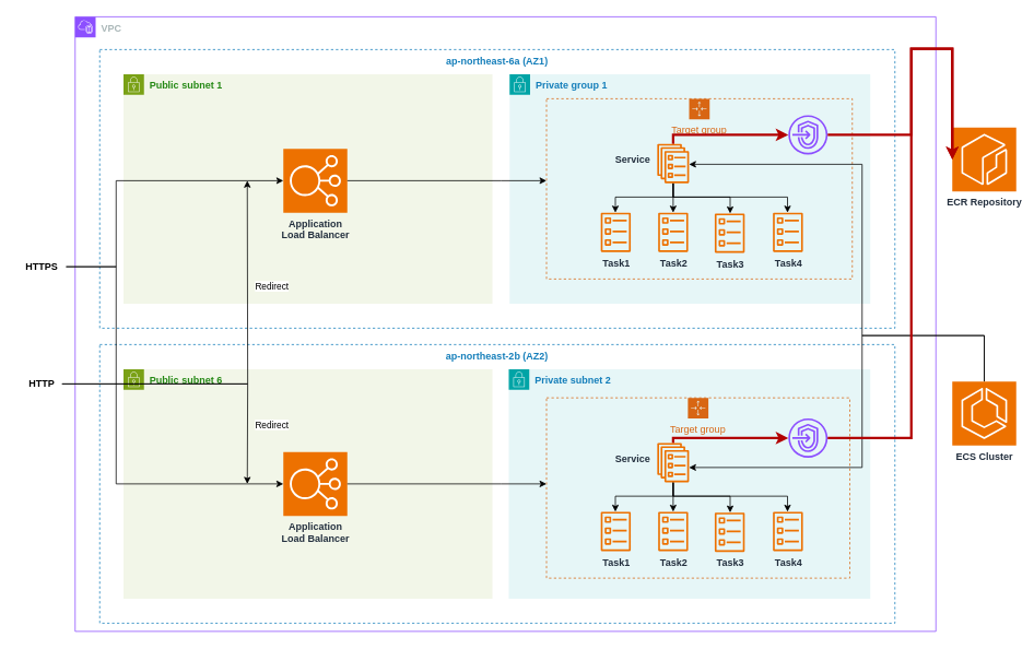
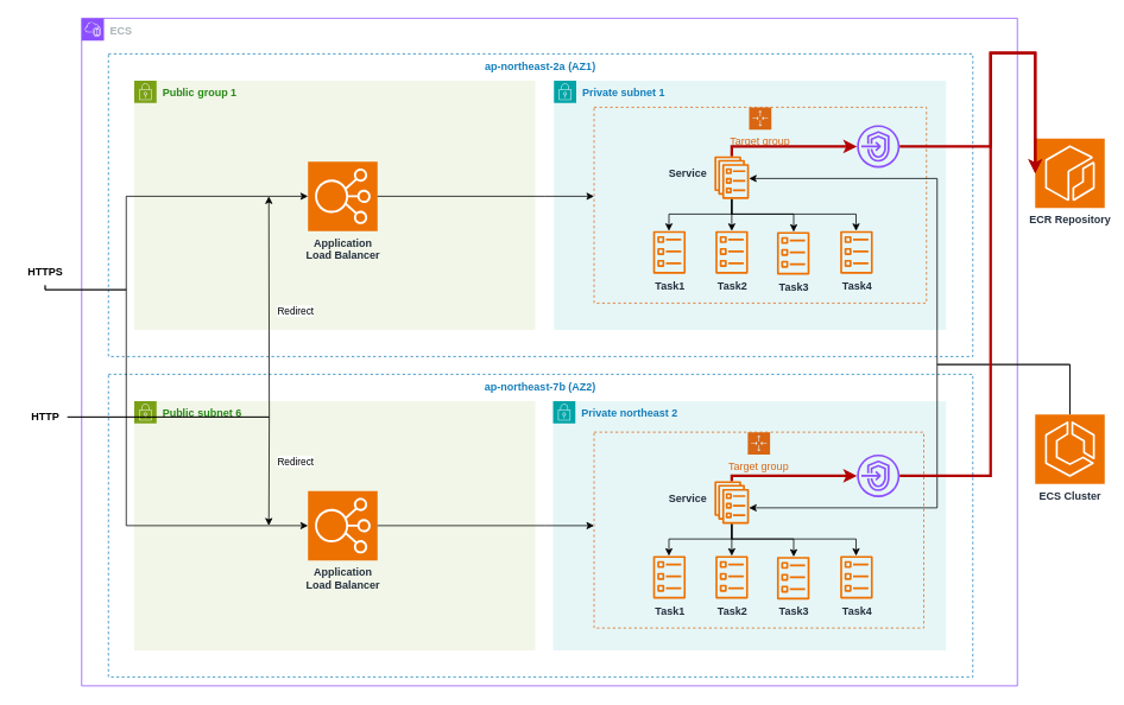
  <mxCell id="0" />
  <mxCell id="1" parent="0" />
- <mxCell id="2" value="VPC" style="points=[[0,0],[0.25,0],[0.5,0],[0.75,0],[1,0],[1,0.25],[1,0.5],[1,0.75],[1,1],[0.75,1],[0.5,1],[0.25,1],[0,1],[0,0.75],[0,0.5],[0,0.25]];outlineConnect=0;gradientColor=none;html=1;whiteSpace=wrap;fontSize=12;fontStyle=1;container=1;pointerEvents=0;collapsible=0;recursiveResize=0;shape=mxgraph.aws4.group;grIcon=mxgraph.aws4.group_vpc2;strokeColor=#8C4FFF;fillColor=none;verticalAlign=top;align=left;spacingLeft=30;fontColor=#AAB7B8;dashed=0;labelBackgroundColor=none;spacingTop=0;textShadow=0;" vertex="1" parent="1"><mxGeometry x="91" y="20" width="1050" height="750" as="geometry" /></mxCell>
- <mxCell id="3" value="ap-northeast-6a (AZ1)" style="fillColor=none;strokeColor=#147EBA;dashed=1;verticalAlign=top;fontStyle=1;fontColor=#147EBA;whiteSpace=wrap;html=1;labelBackgroundColor=none;spacingTop=0;textShadow=0;" vertex="1" parent="2"><mxGeometry x="30" y="40" width="970" height="340" as="geometry" /></mxCell>
- <mxCell id="4" value="Private group 1" style="points=[[0,0],[0.25,0],[0.5,0],[0.75,0],[1,0],[1,0.25],[1,0.5],[1,0.75],[1,1],[0.75,1],[0.5,1],[0.25,1],[0,1],[0,0.75],[0,0.5],[0,0.25]];outlineConnect=0;gradientColor=none;html=1;whiteSpace=wrap;fontSize=12;fontStyle=1;container=1;pointerEvents=0;collapsible=0;recursiveResize=0;shape=mxgraph.aws4.group;grIcon=mxgraph.aws4.group_security_group;grStroke=0;strokeColor=#00A4A6;fillColor=#E6F6F7;verticalAlign=top;align=left;spacingLeft=30;fontColor=#147EBA;dashed=0;labelBackgroundColor=none;spacingTop=0;textShadow=0;" vertex="1" parent="2"><mxGeometry x="530" y="70" width="440" height="280" as="geometry" /></mxCell>
+ <mxCell id="2" value="ECS" style="points=[[0,0],[0.25,0],[0.5,0],[0.75,0],[1,0],[1,0.25],[1,0.5],[1,0.75],[1,1],[0.75,1],[0.5,1],[0.25,1],[0,1],[0,0.75],[0,0.5],[0,0.25]];outlineConnect=0;gradientColor=none;html=1;whiteSpace=wrap;fontSize=12;fontStyle=1;container=1;pointerEvents=0;collapsible=0;recursiveResize=0;shape=mxgraph.aws4.group;grIcon=mxgraph.aws4.group_vpc2;strokeColor=#8C4FFF;fillColor=none;verticalAlign=top;align=left;spacingLeft=30;fontColor=#AAB7B8;dashed=0;labelBackgroundColor=none;spacingTop=0;textShadow=0;" vertex="1" parent="1"><mxGeometry x="91" y="20" width="1050" height="750" as="geometry" /></mxCell>
+ <mxCell id="3" value="ap-northeast-2a (AZ1)" style="fillColor=none;strokeColor=#147EBA;dashed=1;verticalAlign=top;fontStyle=1;fontColor=#147EBA;whiteSpace=wrap;html=1;labelBackgroundColor=none;spacingTop=0;textShadow=0;" vertex="1" parent="2"><mxGeometry x="30" y="40" width="970" height="340" as="geometry" /></mxCell>
+ <mxCell id="4" value="Private subnet 1" style="points=[[0,0],[0.25,0],[0.5,0],[0.75,0],[1,0],[1,0.25],[1,0.5],[1,0.75],[1,1],[0.75,1],[0.5,1],[0.25,1],[0,1],[0,0.75],[0,0.5],[0,0.25]];outlineConnect=0;gradientColor=none;html=1;whiteSpace=wrap;fontSize=12;fontStyle=1;container=1;pointerEvents=0;collapsible=0;recursiveResize=0;shape=mxgraph.aws4.group;grIcon=mxgraph.aws4.group_security_group;grStroke=0;strokeColor=#00A4A6;fillColor=#E6F6F7;verticalAlign=top;align=left;spacingLeft=30;fontColor=#147EBA;dashed=0;labelBackgroundColor=none;spacingTop=0;textShadow=0;" vertex="1" parent="2"><mxGeometry x="530" y="70" width="440" height="280" as="geometry" /></mxCell>
  <mxCell id="5" value="" style="group" vertex="1" connectable="0" parent="4"><mxGeometry x="45" y="30" width="373" height="220" as="geometry" /></mxCell>
  <mxCell id="6" value="Task1" style="sketch=0;outlineConnect=0;fontColor=#232F3E;gradientColor=none;fillColor=#ED7100;strokeColor=none;dashed=0;verticalLabelPosition=bottom;verticalAlign=top;align=center;html=1;fontSize=12;fontStyle=1;aspect=fixed;pointerEvents=1;shape=mxgraph.aws4.ecs_task;labelBackgroundColor=none;spacingTop=0;textShadow=0;" vertex="1" parent="5"><mxGeometry x="66" y="139" width="37" height="48" as="geometry" /></mxCell>
  <mxCell id="7" value="Task2" style="sketch=0;outlineConnect=0;fontColor=#232F3E;gradientColor=none;fillColor=#ED7100;strokeColor=none;dashed=0;verticalLabelPosition=bottom;verticalAlign=top;align=center;html=1;fontSize=12;fontStyle=1;aspect=fixed;pointerEvents=1;shape=mxgraph.aws4.ecs_task;labelBackgroundColor=none;spacingTop=0;textShadow=0;" vertex="1" parent="5"><mxGeometry x="136" y="139" width="37" height="48" as="geometry" /></mxCell>
  <mxCell id="8" value="Task4" style="sketch=0;outlineConnect=0;fontColor=#232F3E;gradientColor=none;fillColor=#ED7100;strokeColor=none;dashed=0;verticalLabelPosition=bottom;verticalAlign=top;align=center;html=1;fontSize=12;fontStyle=1;aspect=fixed;pointerEvents=1;shape=mxgraph.aws4.ecs_task;labelBackgroundColor=none;spacingTop=0;textShadow=0;" vertex="1" parent="5"><mxGeometry x="276" y="139" width="37" height="48" as="geometry" /></mxCell>
  <mxCell id="9" value="Target group" style="points=[[0,0],[0.25,0],[0.5,0],[0.75,0],[1,0],[1,0.25],[1,0.5],[1,0.75],[1,1],[0.75,1],[0.5,1],[0.25,1],[0,1],[0,0.75],[0,0.5],[0,0.25]];outlineConnect=0;gradientColor=none;html=1;whiteSpace=wrap;fontSize=12;fontStyle=0;container=1;pointerEvents=0;collapsible=0;recursiveResize=0;shape=mxgraph.aws4.groupCenter;grIcon=mxgraph.aws4.group_auto_scaling_group;grStroke=1;strokeColor=#D86613;fillColor=none;verticalAlign=top;align=center;fontColor=#D86613;dashed=1;spacingTop=25;" vertex="1" parent="5"><mxGeometry width="373" height="220" as="geometry" /></mxCell>
- <mxCell id="10" value="ap-northeast-2b (AZ2)" style="fillColor=none;strokeColor=#147EBA;dashed=1;verticalAlign=top;fontStyle=1;fontColor=#147EBA;whiteSpace=wrap;html=1;labelBackgroundColor=none;spacingTop=0;textShadow=0;" vertex="1" parent="2"><mxGeometry x="30" y="400" width="970" height="340" as="geometry" /></mxCell>
+ <mxCell id="10" value="ap-northeast-7b (AZ2)" style="fillColor=none;strokeColor=#147EBA;dashed=1;verticalAlign=top;fontStyle=1;fontColor=#147EBA;whiteSpace=wrap;html=1;labelBackgroundColor=none;spacingTop=0;textShadow=0;" vertex="1" parent="2"><mxGeometry x="30" y="400" width="970" height="340" as="geometry" /></mxCell>
  <mxCell id="11" value="Public subnet 6" style="points=[[0,0],[0.25,0],[0.5,0],[0.75,0],[1,0],[1,0.25],[1,0.5],[1,0.75],[1,1],[0.75,1],[0.5,1],[0.25,1],[0,1],[0,0.75],[0,0.5],[0,0.25]];outlineConnect=0;gradientColor=none;html=1;whiteSpace=wrap;fontSize=12;fontStyle=1;container=1;pointerEvents=0;collapsible=0;recursiveResize=0;shape=mxgraph.aws4.group;grIcon=mxgraph.aws4.group_security_group;grStroke=0;strokeColor=#7AA116;fillColor=#F2F6E8;verticalAlign=top;align=left;spacingLeft=30;fontColor=#248814;dashed=0;labelBackgroundColor=none;spacingTop=0;textShadow=0;" vertex="1" parent="2"><mxGeometry x="59" y="430" width="450" height="280" as="geometry" /></mxCell>
  <mxCell id="12" value="Application&lt;div&gt;Load Balancer&lt;/div&gt;" style="sketch=0;points=[[0,0,0],[0.25,0,0],[0.5,0,0],[0.75,0,0],[1,0,0],[0,1,0],[0.25,1,0],[0.5,1,0],[0.75,1,0],[1,1,0],[0,0.25,0],[0,0.5,0],[0,0.75,0],[1,0.25,0],[1,0.5,0],[1,0.75,0]];outlineConnect=0;fontColor=#232F3E;fillColor=#ED7100;strokeColor=#ffffff;dashed=0;verticalLabelPosition=bottom;verticalAlign=top;align=center;html=1;fontSize=12;fontStyle=1;aspect=fixed;shape=mxgraph.aws4.resourceIcon;resIcon=mxgraph.aws4.elastic_load_balancing;labelBackgroundColor=none;spacingTop=0;textShadow=0;" vertex="1" parent="11"><mxGeometry x="195" y="101" width="78" height="78" as="geometry" /></mxCell>
- <mxCell id="13" value="Private subnet 2" style="points=[[0,0],[0.25,0],[0.5,0],[0.75,0],[1,0],[1,0.25],[1,0.5],[1,0.75],[1,1],[0.75,1],[0.5,1],[0.25,1],[0,1],[0,0.75],[0,0.5],[0,0.25]];outlineConnect=0;gradientColor=none;html=1;whiteSpace=wrap;fontSize=12;fontStyle=1;container=1;pointerEvents=0;collapsible=0;recursiveResize=0;shape=mxgraph.aws4.group;grIcon=mxgraph.aws4.group_security_group;grStroke=0;strokeColor=#00A4A6;fillColor=#E6F6F7;verticalAlign=top;align=left;spacingLeft=30;fontColor=#147EBA;dashed=0;labelBackgroundColor=none;spacingTop=0;textShadow=0;" vertex="1" parent="2"><mxGeometry x="529" y="430" width="441" height="280" as="geometry" /></mxCell>
- <mxCell id="14" value="Public subnet 1" style="points=[[0,0],[0.25,0],[0.5,0],[0.75,0],[1,0],[1,0.25],[1,0.5],[1,0.75],[1,1],[0.75,1],[0.5,1],[0.25,1],[0,1],[0,0.75],[0,0.5],[0,0.25]];outlineConnect=0;gradientColor=none;html=1;whiteSpace=wrap;fontSize=12;fontStyle=1;container=1;pointerEvents=0;collapsible=0;recursiveResize=0;shape=mxgraph.aws4.group;grIcon=mxgraph.aws4.group_security_group;grStroke=0;strokeColor=#7AA116;fillColor=#F2F6E8;verticalAlign=top;align=left;spacingLeft=30;fontColor=#248814;dashed=0;labelBackgroundColor=none;spacingTop=0;textShadow=0;" vertex="1" parent="2"><mxGeometry x="59" y="70" width="450" height="280" as="geometry" /></mxCell>
+ <mxCell id="13" value="Private northeast 2" style="points=[[0,0],[0.25,0],[0.5,0],[0.75,0],[1,0],[1,0.25],[1,0.5],[1,0.75],[1,1],[0.75,1],[0.5,1],[0.25,1],[0,1],[0,0.75],[0,0.5],[0,0.25]];outlineConnect=0;gradientColor=none;html=1;whiteSpace=wrap;fontSize=12;fontStyle=1;container=1;pointerEvents=0;collapsible=0;recursiveResize=0;shape=mxgraph.aws4.group;grIcon=mxgraph.aws4.group_security_group;grStroke=0;strokeColor=#00A4A6;fillColor=#E6F6F7;verticalAlign=top;align=left;spacingLeft=30;fontColor=#147EBA;dashed=0;labelBackgroundColor=none;spacingTop=0;textShadow=0;" vertex="1" parent="2"><mxGeometry x="529" y="430" width="441" height="280" as="geometry" /></mxCell>
+ <mxCell id="14" value="Public group 1" style="points=[[0,0],[0.25,0],[0.5,0],[0.75,0],[1,0],[1,0.25],[1,0.5],[1,0.75],[1,1],[0.75,1],[0.5,1],[0.25,1],[0,1],[0,0.75],[0,0.5],[0,0.25]];outlineConnect=0;gradientColor=none;html=1;whiteSpace=wrap;fontSize=12;fontStyle=1;container=1;pointerEvents=0;collapsible=0;recursiveResize=0;shape=mxgraph.aws4.group;grIcon=mxgraph.aws4.group_security_group;grStroke=0;strokeColor=#7AA116;fillColor=#F2F6E8;verticalAlign=top;align=left;spacingLeft=30;fontColor=#248814;dashed=0;labelBackgroundColor=none;spacingTop=0;textShadow=0;" vertex="1" parent="2"><mxGeometry x="59" y="70" width="450" height="280" as="geometry" /></mxCell>
  <mxCell id="15" value="Application&lt;div&gt;Load Balancer&lt;/div&gt;" style="sketch=0;points=[[0,0,0],[0.25,0,0],[0.5,0,0],[0.75,0,0],[1,0,0],[0,1,0],[0.25,1,0],[0.5,1,0],[0.75,1,0],[1,1,0],[0,0.25,0],[0,0.5,0],[0,0.75,0],[1,0.25,0],[1,0.5,0],[1,0.75,0]];outlineConnect=0;fontColor=#232F3E;fillColor=#ED7100;strokeColor=#ffffff;dashed=0;verticalLabelPosition=bottom;verticalAlign=top;align=center;html=1;fontSize=12;fontStyle=1;aspect=fixed;shape=mxgraph.aws4.resourceIcon;resIcon=mxgraph.aws4.elastic_load_balancing;labelBackgroundColor=none;spacingTop=0;textShadow=0;" vertex="1" parent="14"><mxGeometry x="195" y="91" width="78" height="78" as="geometry" /></mxCell>
  <mxCell id="16" style="edgeStyle=orthogonalEdgeStyle;rounded=0;orthogonalLoop=1;jettySize=auto;html=1;labelBackgroundColor=none;fontStyle=1;spacingTop=0;textShadow=0;" edge="1" parent="2" source="21" target="6"><mxGeometry relative="1" as="geometry"><Array as="points"><mxPoint x="730" y="220" /><mxPoint x="659" y="220" /></Array></mxGeometry></mxCell>
  <mxCell id="17" style="edgeStyle=orthogonalEdgeStyle;rounded=0;orthogonalLoop=1;jettySize=auto;html=1;labelBackgroundColor=none;fontStyle=1;spacingTop=0;textShadow=0;" edge="1" parent="2" source="21" target="7"><mxGeometry relative="1" as="geometry"><Array as="points"><mxPoint x="730" y="220" /><mxPoint x="729" y="220" /></Array></mxGeometry></mxCell>
  <mxCell id="18" style="edgeStyle=orthogonalEdgeStyle;rounded=0;orthogonalLoop=1;jettySize=auto;html=1;labelBackgroundColor=none;fontStyle=1;spacingTop=0;textShadow=0;" edge="1" parent="2" source="21" target="22"><mxGeometry relative="1" as="geometry"><Array as="points"><mxPoint x="730" y="220" /><mxPoint x="799" y="220" /></Array></mxGeometry></mxCell>
  <mxCell id="19" style="edgeStyle=orthogonalEdgeStyle;rounded=0;orthogonalLoop=1;jettySize=auto;html=1;labelBackgroundColor=none;fontStyle=1;spacingTop=0;textShadow=0;" edge="1" parent="2" source="21" target="8"><mxGeometry relative="1" as="geometry"><Array as="points"><mxPoint x="730" y="220" /><mxPoint x="869" y="220" /></Array></mxGeometry></mxCell>
  <mxCell id="20" style="edgeStyle=orthogonalEdgeStyle;rounded=0;orthogonalLoop=1;jettySize=auto;html=1;strokeWidth=3;fillColor=#e51400;strokeColor=#B20000;" edge="1" parent="2" source="21" target="24"><mxGeometry relative="1" as="geometry"><Array as="points"><mxPoint x="729" y="144" /></Array></mxGeometry></mxCell>
  <mxCell id="21" value="Service" style="sketch=0;outlineConnect=0;fontColor=#232F3E;gradientColor=none;fillColor=#ED7100;strokeColor=none;dashed=0;verticalLabelPosition=bottom;verticalAlign=top;align=center;html=1;fontSize=12;fontStyle=1;aspect=fixed;pointerEvents=1;shape=mxgraph.aws4.ecs_service;labelBackgroundColor=none;spacingTop=0;textShadow=0;spacingLeft=0;spacingBottom=0;spacing=-40;spacingRight=100;" vertex="1" parent="2"><mxGeometry x="710" y="155" width="39" height="48" as="geometry" /></mxCell>
  <mxCell id="22" value="Task3" style="sketch=0;outlineConnect=0;fontColor=#232F3E;gradientColor=none;fillColor=#ED7100;strokeColor=none;dashed=0;verticalLabelPosition=bottom;verticalAlign=top;align=center;html=1;fontSize=12;fontStyle=1;aspect=fixed;pointerEvents=1;shape=mxgraph.aws4.ecs_task;labelBackgroundColor=none;spacingTop=0;textShadow=0;" vertex="1" parent="2"><mxGeometry x="780" y="240" width="37" height="48" as="geometry" /></mxCell>
  <mxCell id="23" style="edgeStyle=orthogonalEdgeStyle;rounded=0;orthogonalLoop=1;jettySize=auto;html=1;" edge="1" parent="2" source="15" target="9"><mxGeometry relative="1" as="geometry"><mxPoint x="570" y="200" as="targetPoint" /><Array as="points"><mxPoint x="520" y="200" /><mxPoint x="520" y="200" /></Array></mxGeometry></mxCell>
  <mxCell id="24" value="" style="sketch=0;outlineConnect=0;fontColor=#232F3E;gradientColor=none;fillColor=#8C4FFF;strokeColor=none;dashed=0;verticalLabelPosition=bottom;verticalAlign=top;align=center;html=1;fontSize=12;fontStyle=0;aspect=fixed;pointerEvents=1;shape=mxgraph.aws4.endpoints;" vertex="1" parent="2"><mxGeometry x="870" y="120" width="48" height="48" as="geometry" /></mxCell>
- <mxCell id="25" value="HTTPS" style="text;html=1;align=center;verticalAlign=middle;resizable=0;points=[];autosize=1;strokeColor=none;fillColor=none;labelBackgroundColor=none;fontStyle=1;spacingTop=0;textShadow=0;" vertex="1" parent="1"><mxGeometry x="20" y="310" width="60" height="30" as="geometry" /></mxCell>
+ <mxCell id="25" value="HTTPS" style="text;html=1;align=center;verticalAlign=middle;resizable=0;points=[];autosize=1;strokeColor=none;fillColor=none;labelBackgroundColor=none;fontStyle=1;spacingTop=0;textShadow=0;" vertex="1" parent="1"><mxGeometry x="20" y="290" width="60" height="30" as="geometry" /></mxCell>
  <mxCell id="26" value="Redirect" style="edgeStyle=orthogonalEdgeStyle;rounded=0;orthogonalLoop=1;jettySize=auto;html=1;" edge="1" parent="1" source="28"><mxGeometry x="0.582" y="30" relative="1" as="geometry"><mxPoint x="301" y="590" as="targetPoint" /><mxPoint as="offset" /></mxGeometry></mxCell>
  <mxCell id="27" value="Redirect" style="edgeStyle=orthogonalEdgeStyle;rounded=0;orthogonalLoop=1;jettySize=auto;html=1;" edge="1" parent="1" source="28"><mxGeometry x="0.454" y="-30" relative="1" as="geometry"><mxPoint x="301" y="220" as="targetPoint" /><mxPoint as="offset" /></mxGeometry></mxCell>
  <mxCell id="28" value="HTTP" style="text;html=1;align=center;verticalAlign=middle;resizable=0;points=[];autosize=1;strokeColor=none;fillColor=none;labelBackgroundColor=none;fontStyle=1;spacingTop=0;textShadow=0;" vertex="1" parent="1"><mxGeometry x="25" y="453" width="50" height="30" as="geometry" /></mxCell>
  <mxCell id="29" style="edgeStyle=orthogonalEdgeStyle;rounded=0;orthogonalLoop=1;jettySize=auto;html=1;" edge="1" parent="1" source="30" target="43"><mxGeometry relative="1" as="geometry"><Array as="points"><mxPoint x="1051" y="409" /><mxPoint x="1051" y="570" /></Array></mxGeometry></mxCell>
  <mxCell id="30" value="ECS Cluster" style="sketch=0;points=[[0,0,0],[0.25,0,0],[0.5,0,0],[0.75,0,0],[1,0,0],[0,1,0],[0.25,1,0],[0.5,1,0],[0.75,1,0],[1,1,0],[0,0.25,0],[0,0.5,0],[0,0.75,0],[1,0.25,0],[1,0.5,0],[1,0.75,0]];outlineConnect=0;fontColor=#232F3E;fillColor=#ED7100;strokeColor=#ffffff;dashed=0;verticalLabelPosition=bottom;verticalAlign=top;align=center;html=1;fontSize=12;fontStyle=1;aspect=fixed;shape=mxgraph.aws4.resourceIcon;resIcon=mxgraph.aws4.ecs;labelBackgroundColor=none;spacingTop=0;textShadow=0;" vertex="1" parent="1"><mxGeometry x="1161" y="465" width="78" height="78" as="geometry" /></mxCell>
  <mxCell id="31" style="edgeStyle=orthogonalEdgeStyle;rounded=0;orthogonalLoop=1;jettySize=auto;html=1;labelBackgroundColor=none;fontStyle=1;spacingTop=0;textShadow=0;" edge="1" parent="1" source="30" target="21"><mxGeometry relative="1" as="geometry"><Array as="points"><mxPoint x="1051" y="409" /><mxPoint x="1051" y="200" /></Array></mxGeometry></mxCell>
  <mxCell id="32" value="" style="group" vertex="1" connectable="0" parent="1"><mxGeometry x="666" y="485" width="370" height="220" as="geometry" /></mxCell>
  <mxCell id="33" value="Task1" style="sketch=0;outlineConnect=0;fontColor=#232F3E;gradientColor=none;fillColor=#ED7100;strokeColor=none;dashed=0;verticalLabelPosition=bottom;verticalAlign=top;align=center;html=1;fontSize=12;fontStyle=1;aspect=fixed;pointerEvents=1;shape=mxgraph.aws4.ecs_task;labelBackgroundColor=none;spacingTop=0;textShadow=0;" vertex="1" parent="32"><mxGeometry x="66" y="139" width="37" height="48" as="geometry" /></mxCell>
  <mxCell id="34" value="Task2" style="sketch=0;outlineConnect=0;fontColor=#232F3E;gradientColor=none;fillColor=#ED7100;strokeColor=none;dashed=0;verticalLabelPosition=bottom;verticalAlign=top;align=center;html=1;fontSize=12;fontStyle=1;aspect=fixed;pointerEvents=1;shape=mxgraph.aws4.ecs_task;labelBackgroundColor=none;spacingTop=0;textShadow=0;" vertex="1" parent="32"><mxGeometry x="136" y="139" width="37" height="48" as="geometry" /></mxCell>
  <mxCell id="35" value="Task4" style="sketch=0;outlineConnect=0;fontColor=#232F3E;gradientColor=none;fillColor=#ED7100;strokeColor=none;dashed=0;verticalLabelPosition=bottom;verticalAlign=top;align=center;html=1;fontSize=12;fontStyle=1;aspect=fixed;pointerEvents=1;shape=mxgraph.aws4.ecs_task;labelBackgroundColor=none;spacingTop=0;textShadow=0;" vertex="1" parent="32"><mxGeometry x="276" y="139" width="37" height="48" as="geometry" /></mxCell>
  <mxCell id="36" value="Target group" style="points=[[0,0],[0.25,0],[0.5,0],[0.75,0],[1,0],[1,0.25],[1,0.5],[1,0.75],[1,1],[0.75,1],[0.5,1],[0.25,1],[0,1],[0,0.75],[0,0.5],[0,0.25]];outlineConnect=0;gradientColor=none;html=1;whiteSpace=wrap;fontSize=12;fontStyle=0;container=1;pointerEvents=0;collapsible=0;recursiveResize=0;shape=mxgraph.aws4.groupCenter;grIcon=mxgraph.aws4.group_auto_scaling_group;grStroke=1;strokeColor=#D86613;fillColor=none;verticalAlign=top;align=center;fontColor=#D86613;dashed=1;spacingTop=25;" vertex="1" parent="32"><mxGeometry width="370" height="220" as="geometry" /></mxCell>
  <mxCell id="37" value="" style="sketch=0;outlineConnect=0;fontColor=#232F3E;gradientColor=none;fillColor=#8C4FFF;strokeColor=none;dashed=0;verticalLabelPosition=bottom;verticalAlign=top;align=center;html=1;fontSize=12;fontStyle=0;aspect=fixed;pointerEvents=1;shape=mxgraph.aws4.endpoints;" vertex="1" parent="32"><mxGeometry x="295" y="25" width="48" height="48" as="geometry" /></mxCell>
  <mxCell id="38" style="edgeStyle=orthogonalEdgeStyle;rounded=0;orthogonalLoop=1;jettySize=auto;html=1;labelBackgroundColor=none;fontStyle=1;spacingTop=0;textShadow=0;" edge="1" parent="1" source="43" target="33"><mxGeometry relative="1" as="geometry"><Array as="points"><mxPoint x="821" y="605" /><mxPoint x="750" y="605" /></Array></mxGeometry></mxCell>
  <mxCell id="39" style="edgeStyle=orthogonalEdgeStyle;rounded=0;orthogonalLoop=1;jettySize=auto;html=1;labelBackgroundColor=none;fontStyle=1;spacingTop=0;textShadow=0;" edge="1" parent="1" source="43" target="34"><mxGeometry relative="1" as="geometry"><Array as="points"><mxPoint x="821" y="605" /><mxPoint x="820" y="605" /></Array></mxGeometry></mxCell>
  <mxCell id="40" style="edgeStyle=orthogonalEdgeStyle;rounded=0;orthogonalLoop=1;jettySize=auto;html=1;labelBackgroundColor=none;fontStyle=1;spacingTop=0;textShadow=0;" edge="1" parent="1" source="43" target="44"><mxGeometry relative="1" as="geometry"><Array as="points"><mxPoint x="821" y="605" /><mxPoint x="890" y="605" /></Array></mxGeometry></mxCell>
  <mxCell id="41" style="edgeStyle=orthogonalEdgeStyle;rounded=0;orthogonalLoop=1;jettySize=auto;html=1;labelBackgroundColor=none;fontStyle=1;spacingTop=0;textShadow=0;" edge="1" parent="1" source="43" target="35"><mxGeometry relative="1" as="geometry"><Array as="points"><mxPoint x="821" y="605" /><mxPoint x="960" y="605" /></Array></mxGeometry></mxCell>
  <mxCell id="42" style="edgeStyle=orthogonalEdgeStyle;rounded=0;orthogonalLoop=1;jettySize=auto;html=1;strokeWidth=3;fillColor=#e51400;strokeColor=#B20000;" edge="1" parent="1" source="43" target="37"><mxGeometry relative="1" as="geometry"><Array as="points"><mxPoint x="820" y="534" /></Array></mxGeometry></mxCell>
  <mxCell id="43" value="Service" style="sketch=0;outlineConnect=0;fontColor=#232F3E;gradientColor=none;fillColor=#ED7100;strokeColor=none;dashed=0;verticalLabelPosition=bottom;verticalAlign=top;align=center;html=1;fontSize=12;fontStyle=1;aspect=fixed;pointerEvents=1;shape=mxgraph.aws4.ecs_service;labelBackgroundColor=none;spacingTop=0;textShadow=0;spacingLeft=0;spacingBottom=0;spacing=-40;spacingRight=100;" vertex="1" parent="1"><mxGeometry x="801" y="540" width="39" height="48" as="geometry" /></mxCell>
  <mxCell id="44" value="Task3" style="sketch=0;outlineConnect=0;fontColor=#232F3E;gradientColor=none;fillColor=#ED7100;strokeColor=none;dashed=0;verticalLabelPosition=bottom;verticalAlign=top;align=center;html=1;fontSize=12;fontStyle=1;aspect=fixed;pointerEvents=1;shape=mxgraph.aws4.ecs_task;labelBackgroundColor=none;spacingTop=0;textShadow=0;" vertex="1" parent="1"><mxGeometry x="871" y="625" width="37" height="48" as="geometry" /></mxCell>
  <mxCell id="45" style="edgeStyle=orthogonalEdgeStyle;rounded=0;orthogonalLoop=1;jettySize=auto;html=1;entryX=0;entryY=0.5;entryDx=0;entryDy=0;entryPerimeter=0;" edge="1" parent="1" source="25" target="12"><mxGeometry relative="1" as="geometry"><Array as="points"><mxPoint x="141" y="325" /><mxPoint x="141" y="590" /></Array></mxGeometry></mxCell>
  <mxCell id="46" style="edgeStyle=orthogonalEdgeStyle;rounded=0;orthogonalLoop=1;jettySize=auto;html=1;entryX=0;entryY=0.5;entryDx=0;entryDy=0;entryPerimeter=0;" edge="1" parent="1" source="25" target="15"><mxGeometry relative="1" as="geometry"><Array as="points"><mxPoint x="141" y="325" /><mxPoint x="141" y="220" /></Array></mxGeometry></mxCell>
  <mxCell id="47" style="edgeStyle=orthogonalEdgeStyle;rounded=0;orthogonalLoop=1;jettySize=auto;html=1;" edge="1" parent="1" source="12" target="36"><mxGeometry relative="1" as="geometry"><Array as="points"><mxPoint x="611" y="590" /><mxPoint x="611" y="590" /></Array></mxGeometry></mxCell>
  <mxCell id="48" value="ECR Repository" style="sketch=0;points=[[0,0,0],[0.25,0,0],[0.5,0,0],[0.75,0,0],[1,0,0],[0,1,0],[0.25,1,0],[0.5,1,0],[0.75,1,0],[1,1,0],[0,0.25,0],[0,0.5,0],[0,0.75,0],[1,0.25,0],[1,0.5,0],[1,0.75,0]];outlineConnect=0;fontColor=#232F3E;fillColor=#ED7100;strokeColor=#ffffff;dashed=0;verticalLabelPosition=bottom;verticalAlign=top;align=center;html=1;fontSize=12;fontStyle=1;aspect=fixed;shape=mxgraph.aws4.resourceIcon;resIcon=mxgraph.aws4.ecr;" vertex="1" parent="1"><mxGeometry x="1161" y="155" width="78" height="78" as="geometry" /></mxCell>
  <mxCell id="49" style="edgeStyle=orthogonalEdgeStyle;rounded=0;orthogonalLoop=1;jettySize=auto;html=1;entryX=0;entryY=0.5;entryDx=0;entryDy=0;entryPerimeter=0;strokeWidth=3;fillColor=#e51400;strokeColor=#B20000;" edge="1" parent="1" source="24" target="48"><mxGeometry relative="1" as="geometry"><Array as="points"><mxPoint x="1111" y="164" /><mxPoint x="1111" y="59" /></Array></mxGeometry></mxCell>
  <mxCell id="50" style="edgeStyle=orthogonalEdgeStyle;rounded=0;orthogonalLoop=1;jettySize=auto;html=1;entryX=0;entryY=0.5;entryDx=0;entryDy=0;entryPerimeter=0;strokeWidth=3;fillColor=#e51400;strokeColor=#B20000;" edge="1" parent="1" source="37" target="48"><mxGeometry relative="1" as="geometry"><Array as="points"><mxPoint x="1111" y="534" /><mxPoint x="1111" y="59" /></Array></mxGeometry></mxCell>
